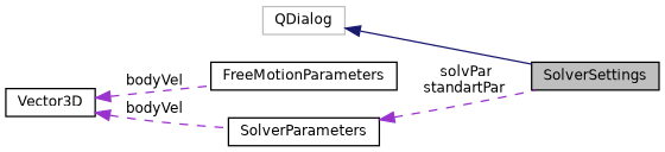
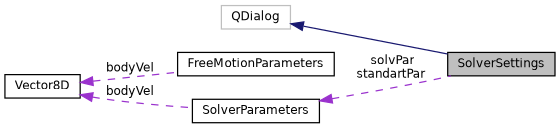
  digraph {
    rankdir=LR
    node [color=black fillcolor=white fontname=Helvetica fontsize=10 shape=record style=filled]
    edge [color=darkorchid3 dir=back fontname=Helvetica fontsize=10 labelfontname=Helvetica labelfontsize=10 style=dashed]
    n1 [fillcolor=grey75 fontcolor=black height=0.2 label=SolverSettings width=0.4]
    n2 [color=grey75 height=0.2 label=QDialog width=0.4]
    n3 [height=0.2 label=FreeMotionParameters width=0.4]
-   n4 [height=0.2 label=Vector3D width=0.4]
+   n4 [height=0.2 label=Vector8D width=0.4]
    n5 [height=0.2 label=SolverParameters width=0.4]
    n2 -> n1 [color=midnightblue style=solid]
    n4 -> n3 [label=" bodyVel"]
    n4 -> n5 [label=" bodyVel"]
    n5 -> n1 [label=" solvPar\nstandartPar"]
  }
